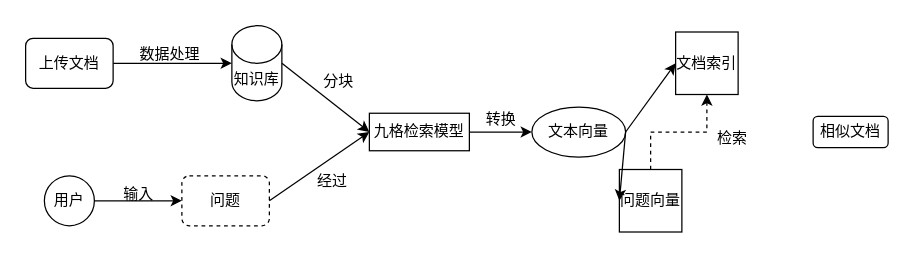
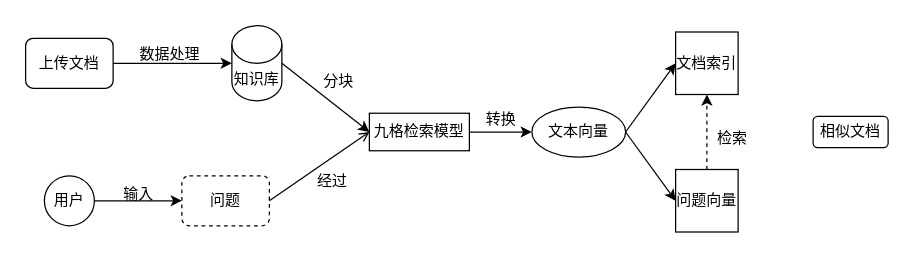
  <mxCell id="0" />
  <mxCell id="1" parent="0" />
  <mxCell id="2" value="知识库" style="shape=cylinder3;whiteSpace=wrap;html=1;boundedLbl=1;backgroundOutline=1;size=15;" vertex="1" parent="1"><mxGeometry x="185" y="20" width="40" height="60" as="geometry" /></mxCell>
  <mxCell id="3" style="edgeStyle=orthogonalEdgeStyle;rounded=0;orthogonalLoop=1;jettySize=auto;html=1;" edge="1" parent="1" source="4" target="5"><mxGeometry relative="1" as="geometry" /></mxCell>
  <mxCell id="4" value="用户" style="ellipse;whiteSpace=wrap;html=1;aspect=fixed;" vertex="1" parent="1"><mxGeometry x="35" y="140" width="40" height="40" as="geometry" /></mxCell>
  <mxCell id="5" value="问题" style="rounded=1;whiteSpace=wrap;html=1;dashed=1;" vertex="1" parent="1"><mxGeometry x="145" y="140" width="70" height="40" as="geometry" /></mxCell>
  <mxCell id="6" style="edgeStyle=orthogonalEdgeStyle;rounded=0;orthogonalLoop=1;jettySize=auto;html=1;exitX=1;exitY=0.5;exitDx=0;exitDy=0;entryX=0;entryY=0.5;entryDx=0;entryDy=0;" edge="1" parent="1" source="7" target="13"><mxGeometry relative="1" as="geometry" /></mxCell>
  <mxCell id="7" value="九格检索模型" style="rounded=0;whiteSpace=wrap;html=1;" vertex="1" parent="1"><mxGeometry x="295" y="90" width="80" height="30" as="geometry" /></mxCell>
  <mxCell id="8" style="edgeStyle=orthogonalEdgeStyle;rounded=0;orthogonalLoop=1;jettySize=auto;html=1;exitX=1;exitY=0.5;exitDx=0;exitDy=0;" edge="1" parent="1" source="12" target="2"><mxGeometry relative="1" as="geometry"><mxPoint x="95" y="50" as="sourcePoint" /></mxGeometry></mxCell>
  <mxCell id="9" value="数据处理" style="text;html=1;align=center;verticalAlign=middle;resizable=0;points=[];autosize=1;strokeColor=none;fillColor=none;" vertex="1" parent="1"><mxGeometry x="100" y="28" width="70" height="30" as="geometry" /></mxCell>
  <mxCell id="10" value="分块" style="text;html=1;align=center;verticalAlign=middle;resizable=0;points=[];autosize=1;strokeColor=none;fillColor=none;" vertex="1" parent="1"><mxGeometry x="245" y="50" width="50" height="30" as="geometry" /></mxCell>
  <mxCell id="11" value="输入" style="text;html=1;align=center;verticalAlign=middle;resizable=0;points=[];autosize=1;strokeColor=none;fillColor=none;" vertex="1" parent="1"><mxGeometry x="85" y="140" width="50" height="30" as="geometry" /></mxCell>
  <mxCell id="12" value="上传文档" style="rounded=1;whiteSpace=wrap;html=1;" vertex="1" parent="1"><mxGeometry x="20" y="30" width="70" height="40" as="geometry" /></mxCell>
  <mxCell id="13" value="文本向量" style="ellipse;whiteSpace=wrap;html=1;" vertex="1" parent="1"><mxGeometry x="425" y="85" width="75" height="40" as="geometry" /></mxCell>
  <mxCell id="14" value="" style="endArrow=classic;html=1;rounded=0;entryX=0;entryY=0.5;entryDx=0;entryDy=0;" edge="1" parent="1" target="7"><mxGeometry width="50" height="50" relative="1" as="geometry"><mxPoint x="225" y="50" as="sourcePoint" /><mxPoint x="275" y="0" as="targetPoint" /></mxGeometry></mxCell>
- <mxCell id="15" value="" style="endArrow=classic;html=1;rounded=0;entryX=0;entryY=0.5;entryDx=0;entryDy=0;exitX=1;exitY=0.5;exitDx=0;exitDy=0;" edge="1" parent="1" source="5" target="7"><mxGeometry width="50" height="50" relative="1" as="geometry"><mxPoint x="206.82" y="158.68" as="sourcePoint" /><mxPoint x="295" y="110" as="targetPoint" /></mxGeometry></mxCell>
+ <mxCell id="15" value="" style="endArrow=open;html=1;rounded=0;entryX=0;entryY=0.5;entryDx=0;entryDy=0;exitX=1;exitY=0.5;exitDx=0;exitDy=0;" edge="1" parent="1" source="5" target="7"><mxGeometry width="50" height="50" relative="1" as="geometry"><mxPoint x="206.82" y="158.68" as="sourcePoint" /><mxPoint x="295" y="110" as="targetPoint" /></mxGeometry></mxCell>
  <mxCell id="16" value="转换" style="text;html=1;align=center;verticalAlign=middle;resizable=0;points=[];autosize=1;strokeColor=none;fillColor=none;" vertex="1" parent="1"><mxGeometry x="375" y="80" width="50" height="30" as="geometry" /></mxCell>
  <mxCell id="17" value="经过" style="text;html=1;align=center;verticalAlign=middle;resizable=0;points=[];autosize=1;strokeColor=none;fillColor=none;" vertex="1" parent="1"><mxGeometry x="240" y="130" width="50" height="30" as="geometry" /></mxCell>
  <mxCell id="18" value="文档索引" style="whiteSpace=wrap;html=1;aspect=fixed;" vertex="1" parent="1"><mxGeometry x="540" y="25" width="50" height="50" as="geometry" /></mxCell>
  <mxCell id="19" style="edgeStyle=orthogonalEdgeStyle;rounded=0;orthogonalLoop=1;jettySize=auto;html=1;dashed=1;" edge="1" parent="1" source="20" target="18"><mxGeometry relative="1" as="geometry" /></mxCell>
- <mxCell id="20" value="问题向量" style="whiteSpace=wrap;html=1;aspect=fixed;" vertex="1" parent="1"><mxGeometry x="495" y="135" width="50" height="50" as="geometry" /></mxCell>
+ <mxCell id="20" value="问题向量" style="whiteSpace=wrap;html=1;aspect=fixed;" vertex="1" parent="1"><mxGeometry x="540" y="135" width="50" height="50" as="geometry" /></mxCell>
  <mxCell id="21" value="" style="endArrow=classic;html=1;rounded=0;exitX=1;exitY=0.5;exitDx=0;exitDy=0;" edge="1" parent="1" source="13"><mxGeometry width="50" height="50" relative="1" as="geometry"><mxPoint x="490" y="100" as="sourcePoint" /><mxPoint x="540" y="50" as="targetPoint" /></mxGeometry></mxCell>
  <mxCell id="22" value="" style="endArrow=classic;html=1;rounded=0;exitX=1;exitY=0.5;exitDx=0;exitDy=0;entryX=0;entryY=0.5;entryDx=0;entryDy=0;" edge="1" parent="1" source="13" target="20"><mxGeometry width="50" height="50" relative="1" as="geometry"><mxPoint x="510" y="115" as="sourcePoint" /><mxPoint x="550" y="60" as="targetPoint" /></mxGeometry></mxCell>
  <mxCell id="23" value="检索" style="text;html=1;align=center;verticalAlign=middle;resizable=0;points=[];autosize=1;strokeColor=none;fillColor=none;" vertex="1" parent="1"><mxGeometry x="560" y="95" width="50" height="30" as="geometry" /></mxCell>
  <mxCell id="24" value="相似文档" style="rounded=1;whiteSpace=wrap;html=1;" vertex="1" parent="1"><mxGeometry x="650" y="92.5" width="60" height="25" as="geometry" /></mxCell>
